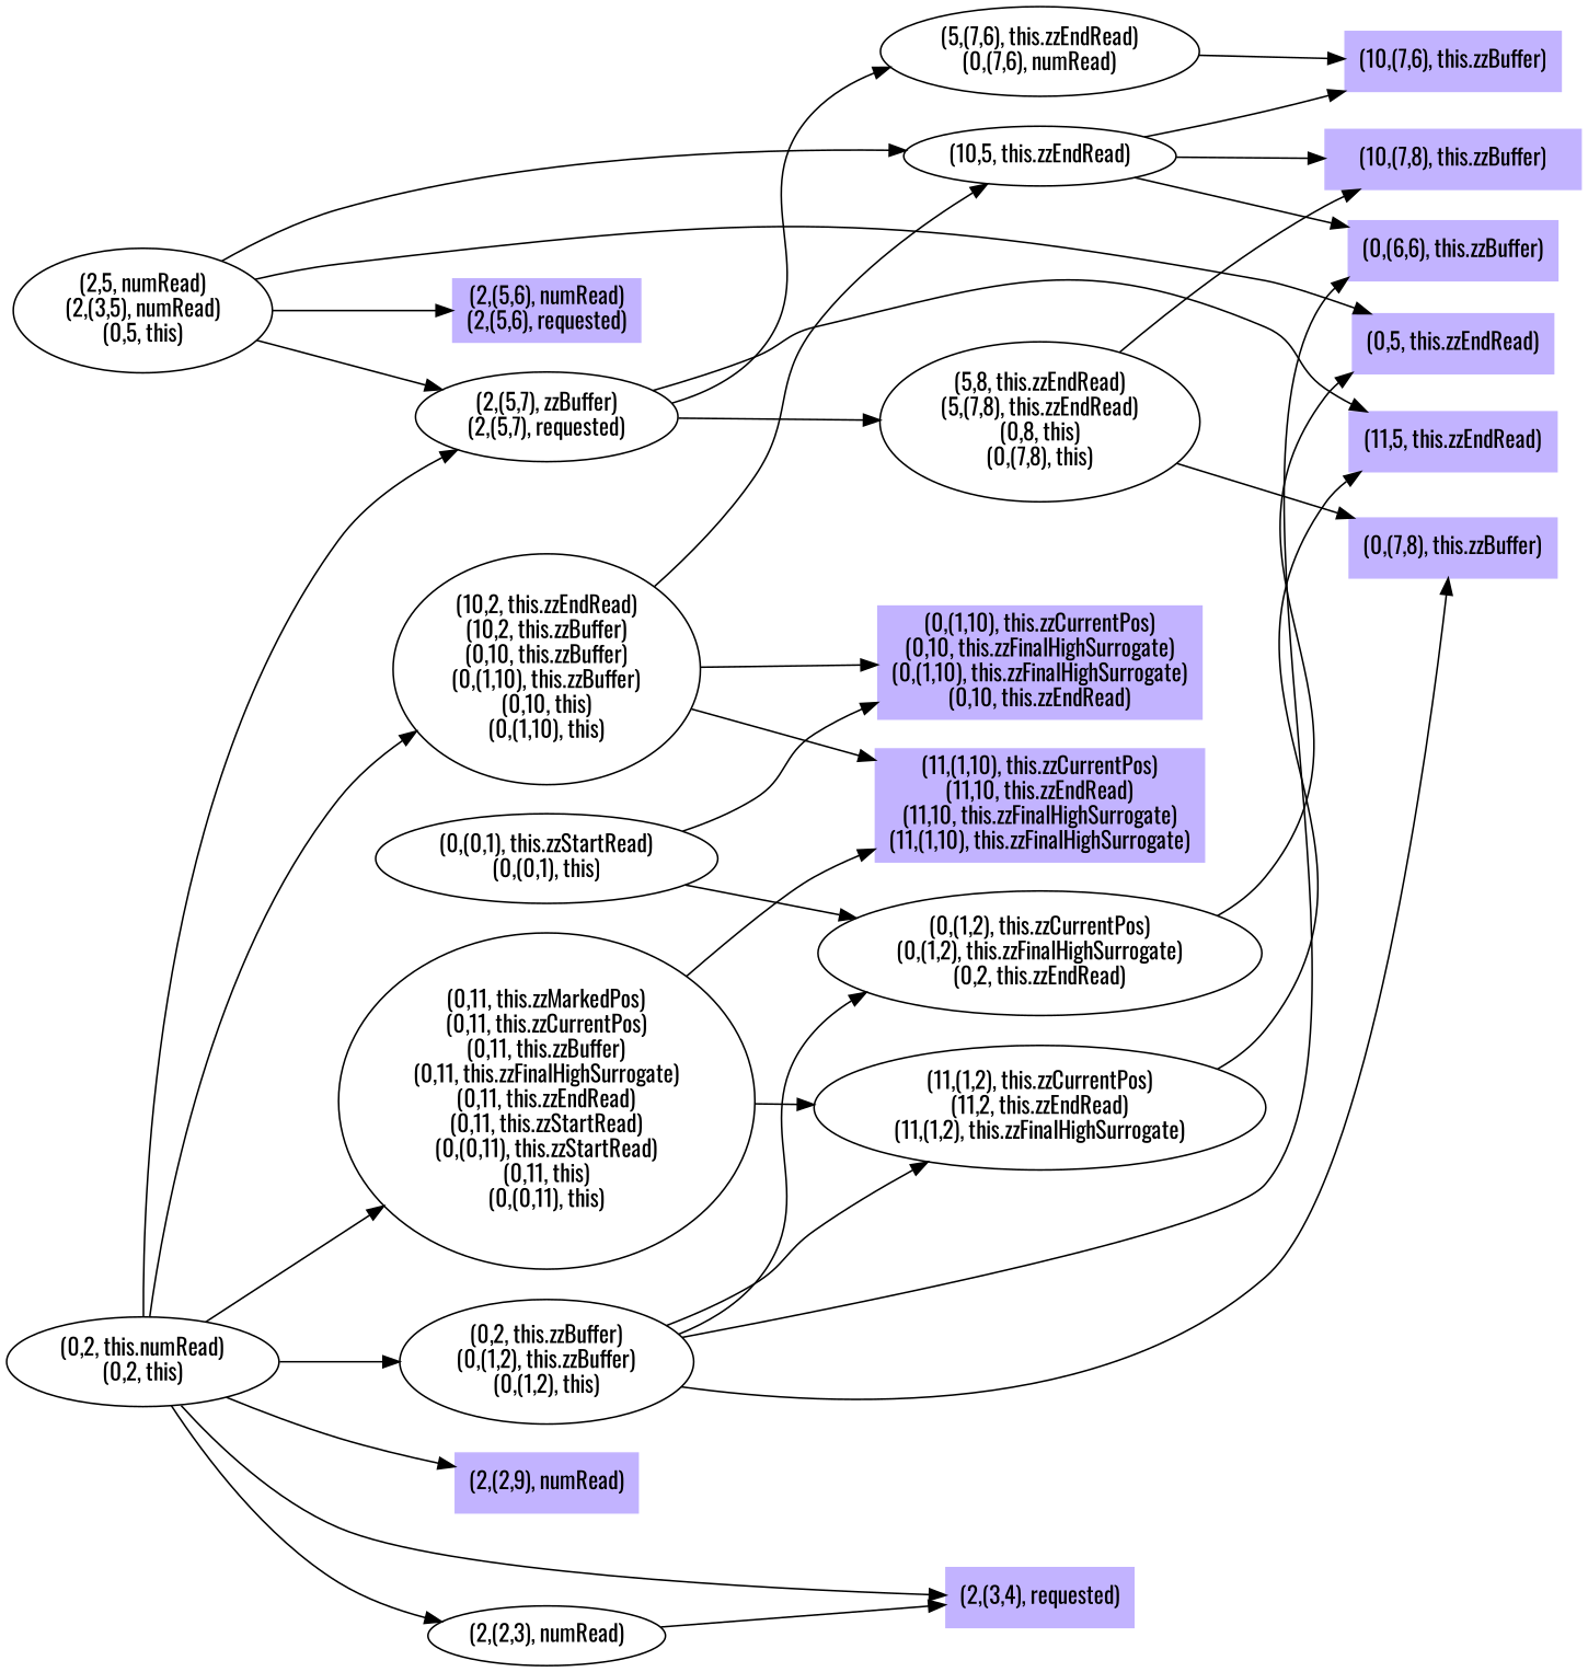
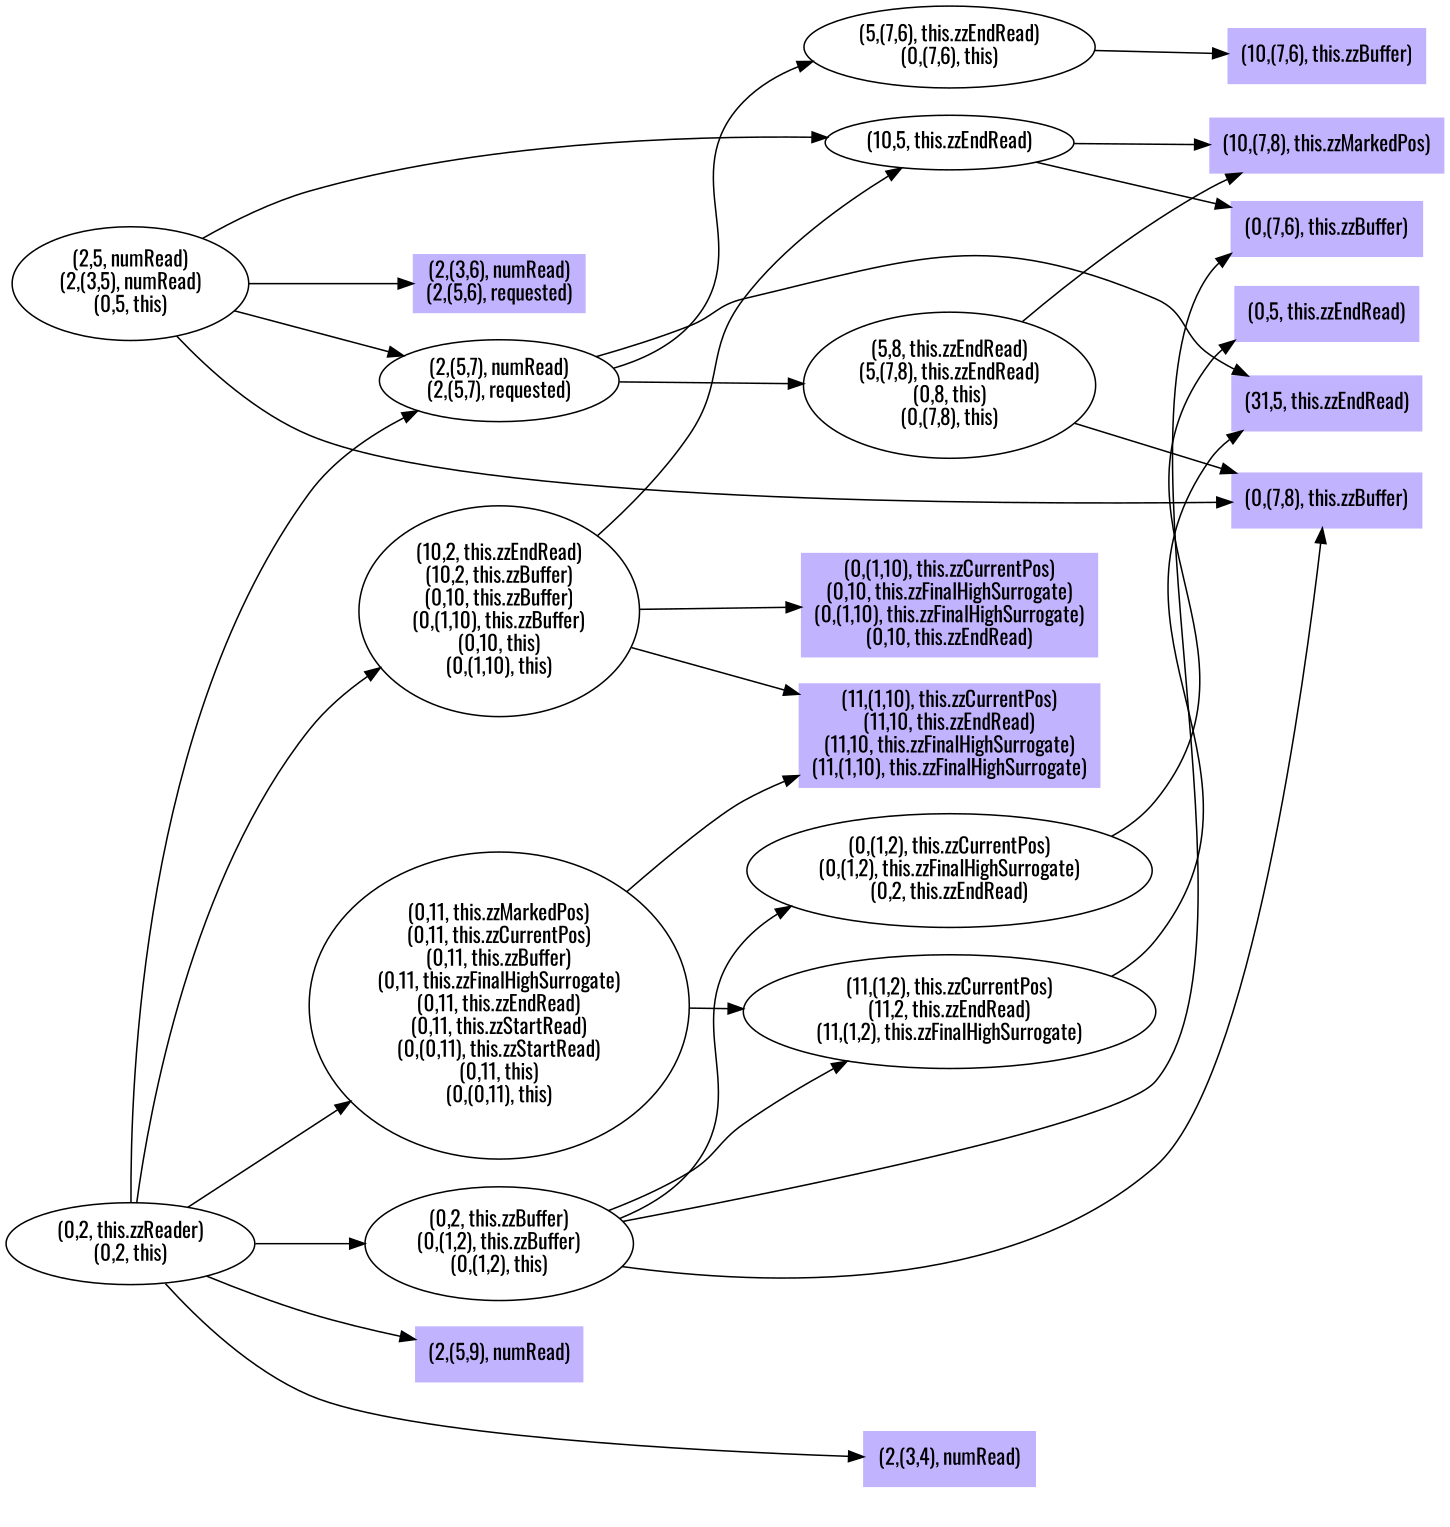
  digraph {
    fontname=Oswald
    rankdir=LR
    node [fontname=Oswald]
    edge [fontname=Oswald]
    n1 [color=".7 .3 1.0" label="(11,(1,10), this.zzCurrentPos)\n(11,10, this.zzEndRead)\n(11,10, this.zzFinalHighSurrogate)\n(11,(1,10), this.zzFinalHighSurrogate)" shape=box style=filled]
-   n2 [color=".7 .3 1.0" label="(11,5, this.zzEndRead)" shape=box style=filled]
+   n2 [color=".7 .3 1.0" label="(31,5, this.zzEndRead)" shape=box style=filled]
    n3 [label="(11,(1,2), this.zzCurrentPos)\n(11,2, this.zzEndRead)\n(11,(1,2), this.zzFinalHighSurrogate)"]
    n4 [label="(0,11, this.zzMarkedPos)\n(0,11, this.zzCurrentPos)\n(0,11, this.zzBuffer)\n(0,11, this.zzFinalHighSurrogate)\n(0,11, this.zzEndRead)\n(0,11, this.zzStartRead)\n(0,(0,11), this.zzStartRead)\n(0,11, this)\n(0,(0,11), this)"]
    n5 [color=".7 .3 1.0" label="(0,5, this.zzEndRead)" shape=box style=filled]
    n6 [label="(0,(1,2), this.zzCurrentPos)\n(0,(1,2), this.zzFinalHighSurrogate)\n(0,2, this.zzEndRead)"]
    n7 [color=".7 .3 1.0" label="(0,(1,10), this.zzCurrentPos)\n(0,10, this.zzFinalHighSurrogate)\n(0,(1,10), this.zzFinalHighSurrogate)\n(0,10, this.zzEndRead)" shape=box style=filled]
-   n8 [label="(0,(0,1), this.zzStartRead)\n(0,(0,1), this)"]
-   n9 [color=".7 .3 1.0" label="(10,(7,8), this.zzBuffer)" shape=box style=filled]
+   n9 [color=".7 .3 1.0" label="(10,(7,8), this.zzMarkedPos)" shape=box style=filled]
    n10 [color=".7 .3 1.0" label="(10,(7,6), this.zzBuffer)" shape=box style=filled]
    n11 [label="(10,5, this.zzEndRead)"]
-   n12 [color=".7 .3 1.0" label="(0,(6,6), this.zzBuffer)" shape=box style=filled]
+   n12 [color=".7 .3 1.0" label="(0,(7,6), this.zzBuffer)" shape=box style=filled]
    n13 [label="(10,2, this.zzEndRead)\n(10,2, this.zzBuffer)\n(0,10, this.zzBuffer)\n(0,(1,10), this.zzBuffer)\n(0,10, this)\n(0,(1,10), this)"]
    n14 [color=".7 .3 1.0" label="(0,(7,8), this.zzBuffer)" shape=box style=filled]
    n15 [label="(0,2, this.zzBuffer)\n(0,(1,2), this.zzBuffer)\n(0,(1,2), this)"]
    n16 [label="(5,8, this.zzEndRead)\n(5,(7,8), this.zzEndRead)\n(0,8, this)\n(0,(7,8), this)"]
-   n17 [label="(5,(7,6), this.zzEndRead)\n(0,(7,6), numRead)"]
-   n18 [label="(2,(5,7), zzBuffer)\n(2,(5,7), requested)"]
-   n19 [color=".7 .3 1.0" label="(2,(5,6), numRead)\n(2,(5,6), requested)" shape=box style=filled]
+   n17 [label="(5,(7,6), this.zzEndRead)\n(0,(7,6), this)"]
+   n18 [label="(2,(5,7), numRead)\n(2,(5,7), requested)"]
+   n19 [color=".7 .3 1.0" label="(2,(3,6), numRead)\n(2,(5,6), requested)" shape=box style=filled]
    n20 [label="(2,5, numRead)\n(2,(3,5), numRead)\n(0,5, this)"]
-   n21 [color=".7 .3 1.0" label="(2,(2,9), numRead)" shape=box style=filled]
-   n22 [color=".7 .3 1.0" label="(2,(3,4), requested)" shape=box style=filled]
-   n23 [label="(2,(2,3), numRead)"]
-   n24 [label="(0,2, this.numRead)\n(0,2, this)"]
+   n21 [color=".7 .3 1.0" label="(2,(5,9), numRead)" shape=box style=filled]
+   n22 [color=".7 .3 1.0" label="(2,(3,4), numRead)" shape=box style=filled]
+   n24 [label="(0,2, this.zzReader)\n(0,2, this)"]
    n3 -> n2
    n4 -> n1
    n4 -> n3
    n6 -> n5
-   n8 -> n6
-   n8 -> n7
    n11 -> n9
-   n11 -> n10
    n11 -> n12
    n13 -> n1
    n13 -> n7
    n13 -> n11
    n15 -> n3
    n15 -> n6
    n15 -> n12
    n15 -> n14
    n16 -> n9
    n16 -> n14
    n17 -> n10
    n18 -> n2
    n18 -> n16
    n18 -> n17
-   n20 -> n5
+   n20 -> n14
    n20 -> n11
    n20 -> n18
    n20 -> n19
-   n23 -> n22
    n24 -> n4
    n24 -> n13
    n24 -> n15
    n24 -> n18
    n24 -> n21
    n24 -> n22
-   n24 -> n23
  }
